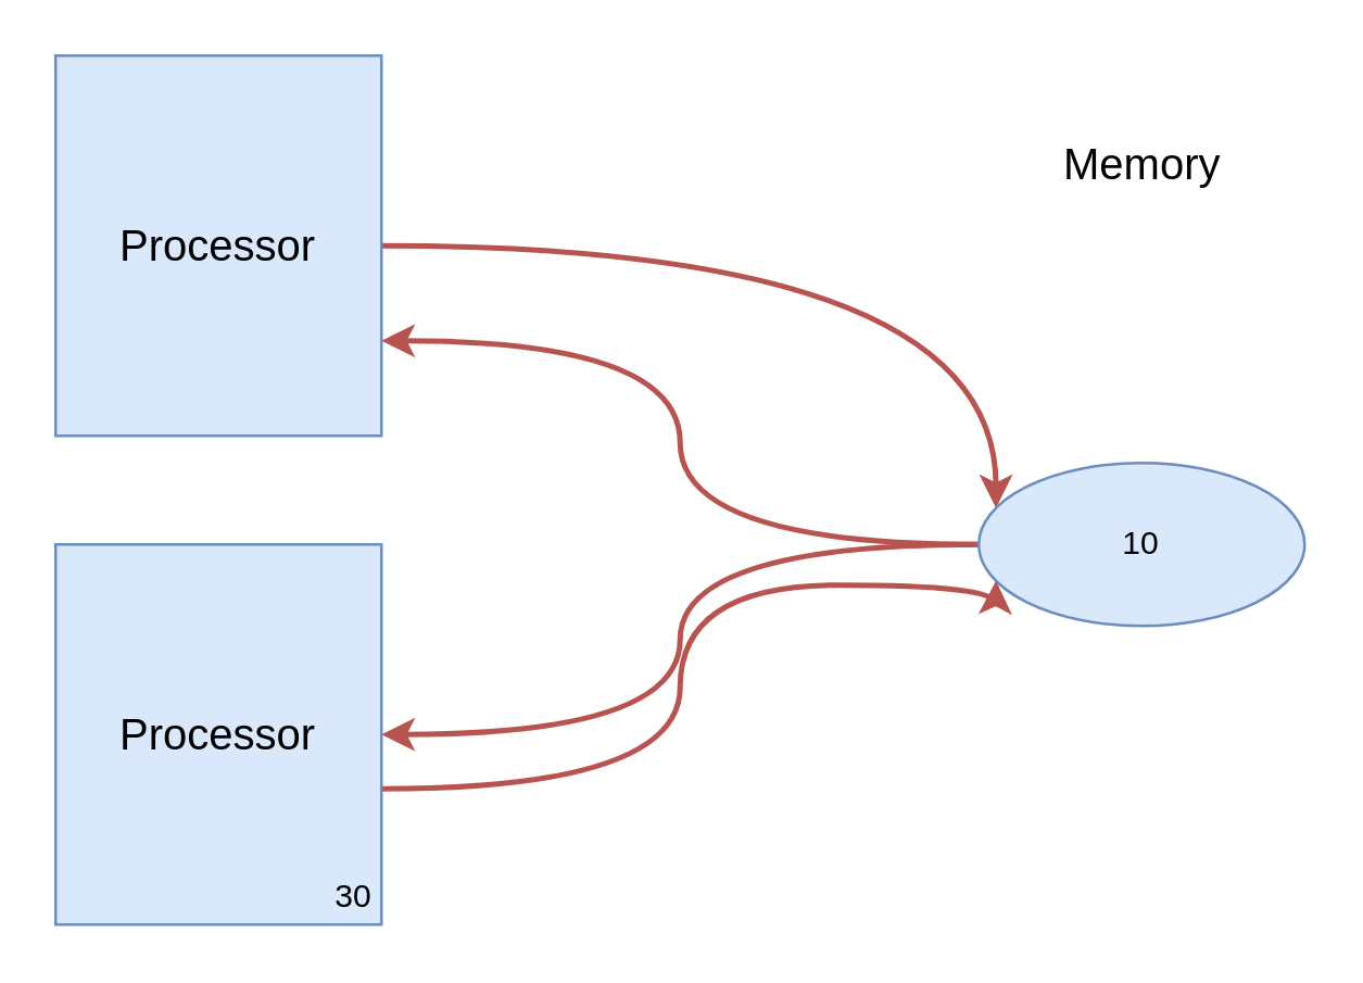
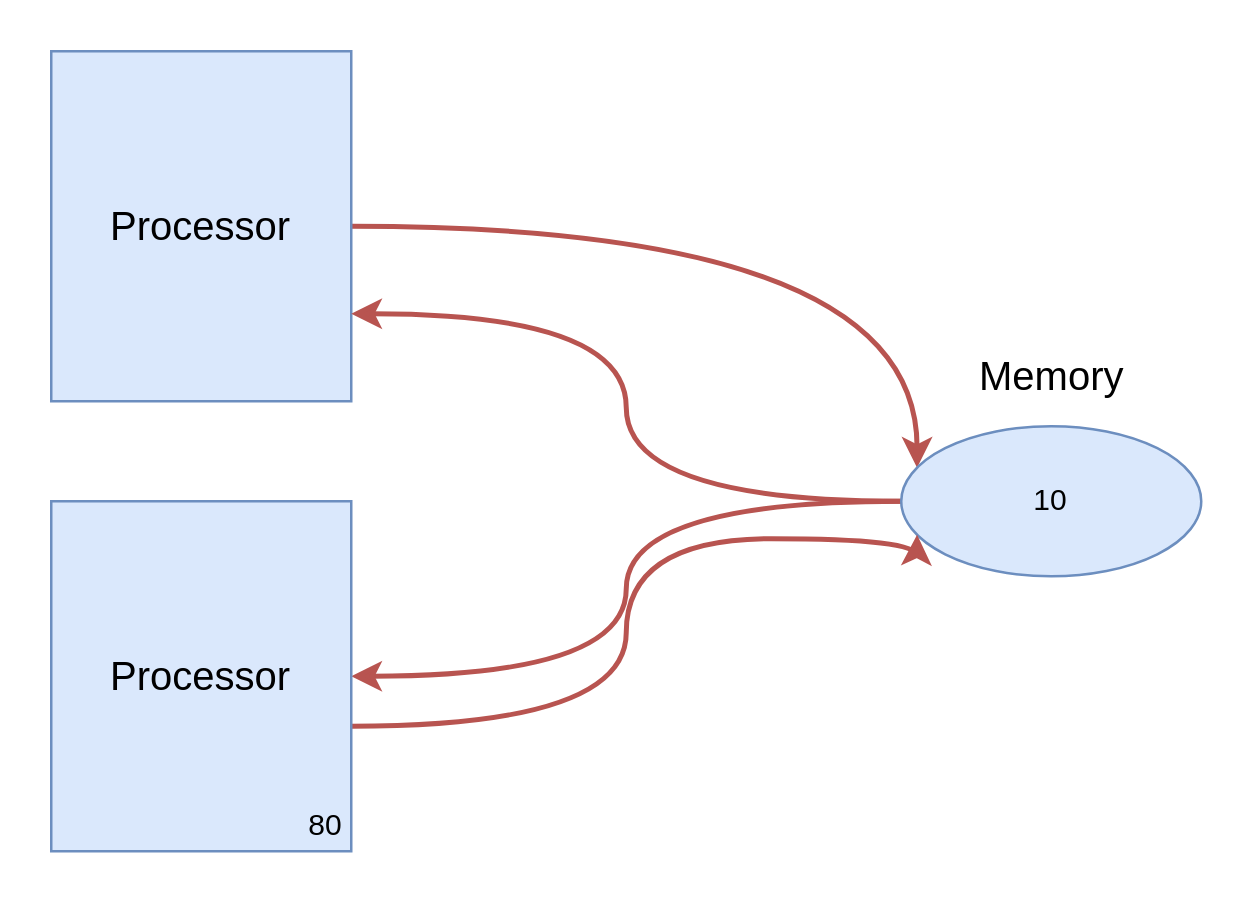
  <mxCell id="0" />
  <mxCell id="1" parent="0" />
  <mxCell id="2" style="edgeStyle=orthogonalEdgeStyle;rounded=0;orthogonalLoop=1;jettySize=auto;html=1;curved=1;entryX=0;entryY=0.25;entryDx=0;entryDy=0;strokeWidth=2;fillColor=#f8cecc;strokeColor=#b85450;" edge="1" parent="1" source="3" target="6"><mxGeometry relative="1" as="geometry" /></mxCell>
  <mxCell id="3" value="&lt;font style=&quot;font-size: 16px&quot;&gt;Processor&lt;/font&gt;" style="rounded=0;whiteSpace=wrap;html=1;fillColor=#dae8fc;strokeColor=#6c8ebf;" vertex="1" parent="1"><mxGeometry x="20" y="20" width="120" height="140" as="geometry" /></mxCell>
  <mxCell id="4" style="edgeStyle=orthogonalEdgeStyle;curved=1;rounded=0;orthogonalLoop=1;jettySize=auto;html=1;entryX=1;entryY=0.75;entryDx=0;entryDy=0;strokeWidth=2;fillColor=#f8cecc;strokeColor=#b85450;" edge="1" parent="1" source="6" target="3"><mxGeometry relative="1" as="geometry" /></mxCell>
  <mxCell id="5" style="edgeStyle=orthogonalEdgeStyle;rounded=0;orthogonalLoop=1;jettySize=auto;html=1;curved=1;strokeWidth=2;fillColor=#f8cecc;strokeColor=#b85450;" edge="1" parent="1" source="6" target="9"><mxGeometry relative="1" as="geometry" /></mxCell>
  <mxCell id="6" value="10" style="ellipse;whiteSpace=wrap;html=1;fillColor=#dae8fc;strokeColor=#6c8ebf;" vertex="1" parent="1"><mxGeometry x="360" y="170" width="120" height="60" as="geometry" /></mxCell>
- <mxCell id="7" value="&lt;font style=&quot;font-size: 16px&quot;&gt;Memory&lt;/font&gt;" style="text;html=1;align=center;verticalAlign=middle;resizable=0;points=[];autosize=1;" vertex="1" parent="1"><mxGeometry x="385" y="50" width="70" height="20" as="geometry" /></mxCell>
+ <mxCell id="7" value="&lt;font style=&quot;font-size: 16px&quot;&gt;Memory&lt;/font&gt;" style="text;html=1;align=center;verticalAlign=middle;resizable=0;points=[];autosize=1;" vertex="1" parent="1"><mxGeometry x="385" y="140" width="70" height="20" as="geometry" /></mxCell>
  <mxCell id="8" style="edgeStyle=orthogonalEdgeStyle;rounded=0;orthogonalLoop=1;jettySize=auto;html=1;entryX=0;entryY=0.75;entryDx=0;entryDy=0;curved=1;strokeWidth=2;fillColor=#f8cecc;strokeColor=#b85450;" edge="1" parent="1" source="9" target="6"><mxGeometry relative="1" as="geometry"><Array as="points"><mxPoint x="250" y="290" /><mxPoint x="250" y="215" /></Array></mxGeometry></mxCell>
  <mxCell id="9" value="&lt;font style=&quot;font-size: 16px&quot;&gt;Processor&lt;/font&gt;" style="rounded=0;whiteSpace=wrap;html=1;fillColor=#dae8fc;strokeColor=#6c8ebf;" vertex="1" parent="1"><mxGeometry x="20" y="200" width="120" height="140" as="geometry" /></mxCell>
- <mxCell id="10" value="30" style="text;html=1;strokeColor=none;fillColor=none;align=center;verticalAlign=middle;whiteSpace=wrap;rounded=0;" vertex="1" parent="1"><mxGeometry x="110" y="320" width="40" height="20" as="geometry" /></mxCell>
+ <mxCell id="10" value="80" style="text;html=1;strokeColor=none;fillColor=none;align=center;verticalAlign=middle;whiteSpace=wrap;rounded=0;" vertex="1" parent="1"><mxGeometry x="110" y="320" width="40" height="20" as="geometry" /></mxCell>
